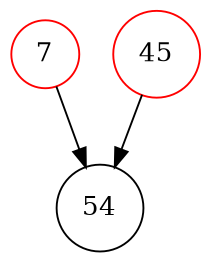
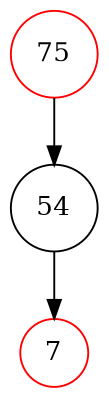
  digraph {
    node [color=red shape=circle]
    54 [color=black]
    7
-   75 [label=45]
-   7 -> 54
+   75
+   54 -> 7
    75 -> 54
  }
